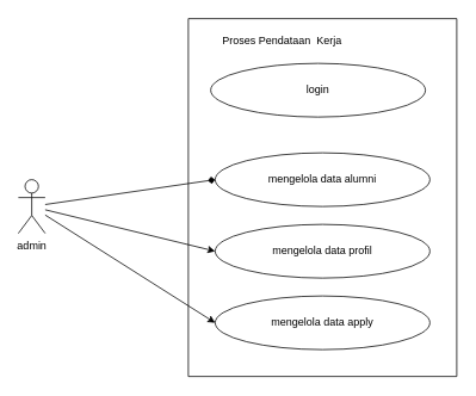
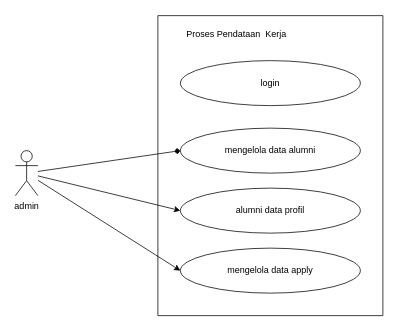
  <mxCell id="0" />
  <mxCell id="1" parent="0" />
  <mxCell id="2" value="admin" style="shape=umlActor;verticalLabelPosition=bottom;verticalAlign=top;html=1;outlineConnect=0;" parent="1" vertex="1"><mxGeometry x="20" y="200" width="30" height="60" as="geometry" /></mxCell>
  <mxCell id="3" value="" style="swimlane;startSize=0;" parent="1" vertex="1"><mxGeometry x="210" y="20" width="300" height="400" as="geometry" /></mxCell>
  <mxCell id="4" value="Proses Pendataan&amp;nbsp; Kerja" style="text;html=1;strokeColor=none;fillColor=none;align=center;verticalAlign=middle;whiteSpace=wrap;rounded=0;" parent="3" vertex="1"><mxGeometry x="30" y="10" width="150" height="30" as="geometry" /></mxCell>
- <mxCell id="5" value="mengelola data profil" style="ellipse;whiteSpace=wrap;html=1;" parent="3" vertex="1"><mxGeometry x="30" y="230" width="240" height="60" as="geometry" /></mxCell>
- <mxCell id="6" value="login" style="ellipse;whiteSpace=wrap;html=1;" parent="3" vertex="1"><mxGeometry x="25" y="50" width="240" height="60" as="geometry" /></mxCell>
+ <mxCell id="5" value="alumni data profil" style="ellipse;whiteSpace=wrap;html=1;" parent="3" vertex="1"><mxGeometry x="30" y="230" width="240" height="60" as="geometry" /></mxCell>
+ <mxCell id="6" value="login" style="ellipse;whiteSpace=wrap;html=1;" parent="3" vertex="1"><mxGeometry x="30" y="60" width="240" height="60" as="geometry" /></mxCell>
  <mxCell id="7" value="mengelola data alumni" style="ellipse;whiteSpace=wrap;html=1;" parent="3" vertex="1"><mxGeometry x="30" y="150" width="240" height="60" as="geometry" /></mxCell>
  <mxCell id="8" value="mengelola data apply" style="ellipse;whiteSpace=wrap;html=1;" parent="3" vertex="1"><mxGeometry x="30" y="310" width="240" height="60" as="geometry" /></mxCell>
  <mxCell id="9" value="" style="endArrow=diamond;html=1;rounded=0;entryX=0;entryY=0.5;entryDx=0;entryDy=0;" parent="1" source="2" target="7" edge="1"><mxGeometry width="50" height="50" relative="1" as="geometry"><mxPoint x="280" y="210" as="sourcePoint" /><mxPoint x="330" y="160" as="targetPoint" /></mxGeometry></mxCell>
  <mxCell id="10" value="" style="endArrow=classic;html=1;rounded=0;entryX=0;entryY=0.5;entryDx=0;entryDy=0;" parent="1" source="2" target="5" edge="1"><mxGeometry width="50" height="50" relative="1" as="geometry"><mxPoint x="140" y="250" as="sourcePoint" /><mxPoint x="430" y="260" as="targetPoint" /></mxGeometry></mxCell>
  <mxCell id="11" value="" style="endArrow=classic;html=1;rounded=0;entryX=0;entryY=0.5;entryDx=0;entryDy=0;" parent="1" source="2" target="8" edge="1"><mxGeometry width="50" height="50" relative="1" as="geometry"><mxPoint x="290" y="410" as="sourcePoint" /><mxPoint x="340" y="360" as="targetPoint" /></mxGeometry></mxCell>
